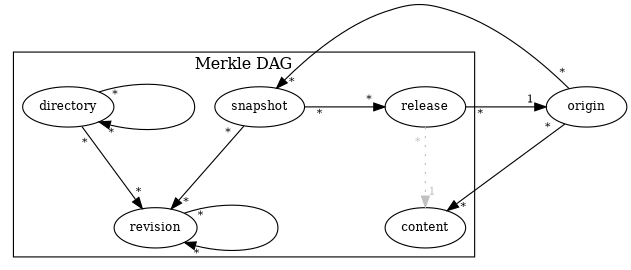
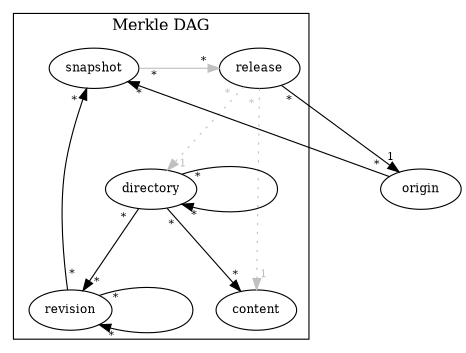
  digraph {
    nodesep=1
    ranksep=1
    splines=true
    node [fontsize=11]
    edge [fontsize=10 headlabel="*" labeldistance=1.5 taillabel="*"]
    snapshot [width=1]
    release [width=1]
    revision [width=1]
    directory [width=1]
    content [width=1]
    origin [width=1]
    subgraph cluster_1 {
      label="Merkle DAG"
      revision
      directory
      content
      subgraph sub_2 {
        label="Merkle DAG"
        rank=same
        snapshot
        release
      }
    }
-   snapshot -> release
-   snapshot -> revision
+   snapshot -> release [color=grey]
+   revision -> snapshot
+   release -> directory [color=grey fontcolor=grey headlabel=1 style=dotted]
    release -> content [color=grey fontcolor=grey headlabel=1 style=dotted]
    release -> origin [headlabel=1]
    revision -> revision
    directory -> revision
    directory -> directory
-   origin -> content
+   directory -> content
    origin -> snapshot
  }
